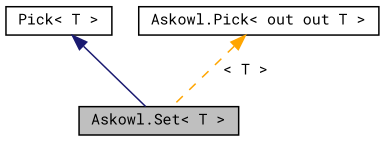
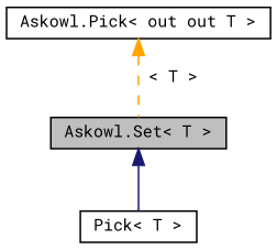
  digraph {
    fontname="Roboto Mono"
    node [color=black fillcolor=white fontname="Roboto Mono" fontsize=10 shape=record style=filled]
    edge [dir=back fontname="Roboto Mono" fontsize=10 labelfontname=Helvetica labelfontsize=10]
    n1 [fillcolor=grey75 fontcolor=black height=0.2 label="Askowl.Set\< T \>" width=0.4]
    n2 [height=0.2 label="Pick\< T \>" width=0.4]
    n3 [height=0.2 label="Askowl.Pick\< out out T \>" width=0.4]
-   n2 -> n1 [color=midnightblue style=solid]
+   n1 -> n2 [color=midnightblue style=solid]
    n3 -> n1 [color=orange label=" \< T \>" style=dashed]
  }
